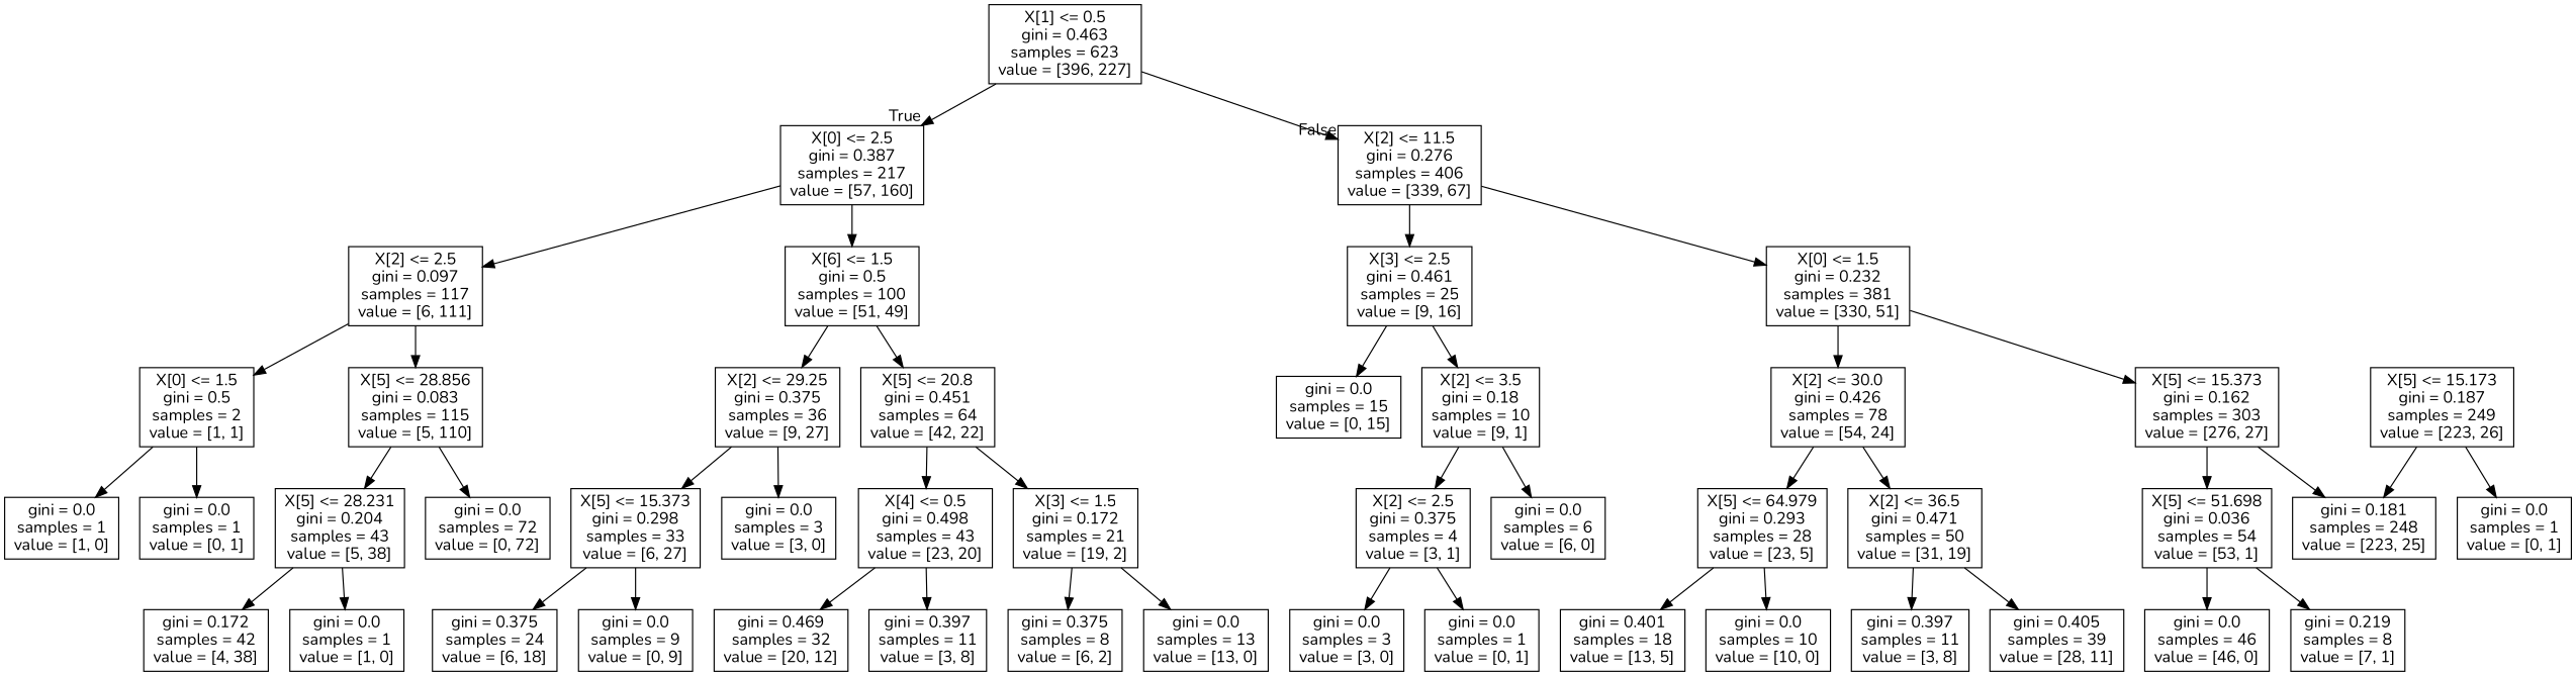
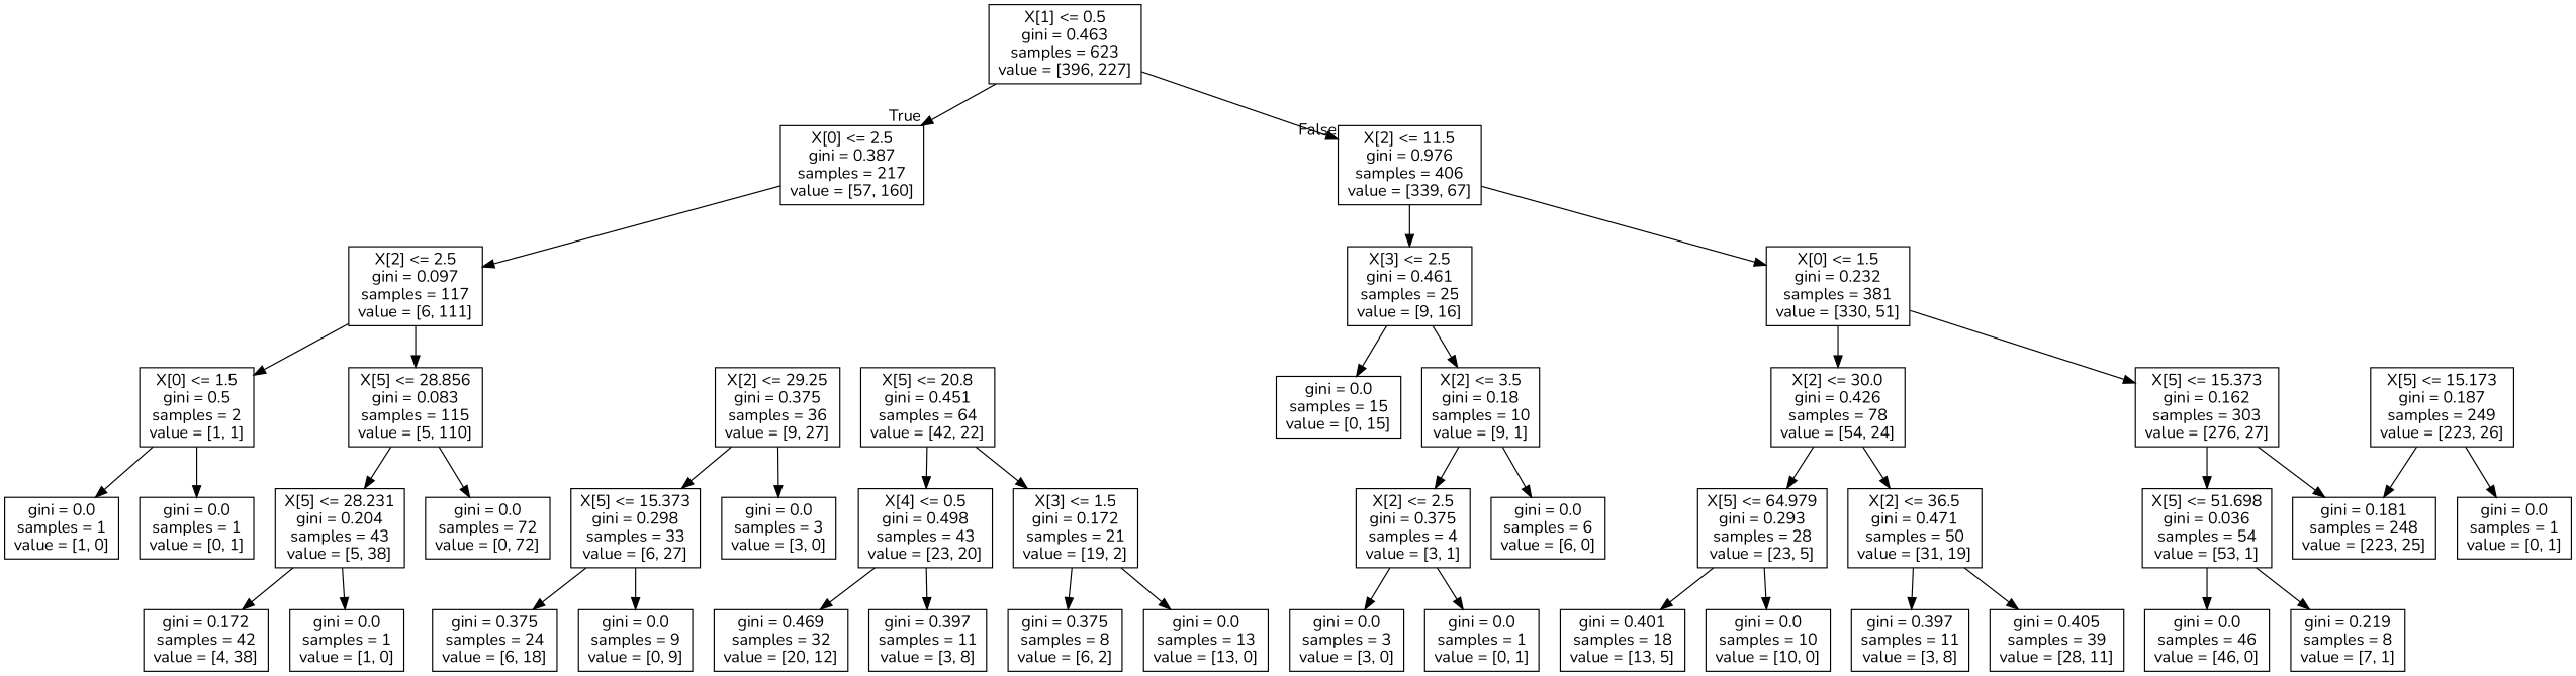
  digraph {
    fontname=Nunito
    node [fontname=Nunito shape=box]
    edge [fontname=Nunito]
    n1 [label="X[1] <= 0.5\ngini = 0.463\nsamples = 623\nvalue = [396, 227]"]
    n2 [label="X[0] <= 2.5\ngini = 0.387\nsamples = 217\nvalue = [57, 160]"]
-   n3 [label="X[2] <= 11.5\ngini = 0.276\nsamples = 406\nvalue = [339, 67]"]
+   n3 [label="X[2] <= 11.5\ngini = 0.976\nsamples = 406\nvalue = [339, 67]"]
    n4 [label="X[2] <= 2.5\ngini = 0.097\nsamples = 117\nvalue = [6, 111]"]
-   n5 [label="X[6] <= 1.5\ngini = 0.5\nsamples = 100\nvalue = [51, 49]"]
    n6 [label="X[3] <= 2.5\ngini = 0.461\nsamples = 25\nvalue = [9, 16]"]
    n7 [label="X[0] <= 1.5\ngini = 0.232\nsamples = 381\nvalue = [330, 51]"]
    n8 [label="X[0] <= 1.5\ngini = 0.5\nsamples = 2\nvalue = [1, 1]"]
    n9 [label="X[5] <= 28.856\ngini = 0.083\nsamples = 115\nvalue = [5, 110]"]
    n10 [label="X[2] <= 29.25\ngini = 0.375\nsamples = 36\nvalue = [9, 27]"]
    n11 [label="X[5] <= 20.8\ngini = 0.451\nsamples = 64\nvalue = [42, 22]"]
    n12 [label="gini = 0.0\nsamples = 1\nvalue = [1, 0]"]
    n13 [label="gini = 0.0\nsamples = 1\nvalue = [0, 1]"]
    n14 [label="X[5] <= 28.231\ngini = 0.204\nsamples = 43\nvalue = [5, 38]"]
    n15 [label="gini = 0.0\nsamples = 72\nvalue = [0, 72]"]
    n16 [label="gini = 0.172\nsamples = 42\nvalue = [4, 38]"]
    n17 [label="gini = 0.0\nsamples = 1\nvalue = [1, 0]"]
    n18 [label="X[5] <= 15.373\ngini = 0.298\nsamples = 33\nvalue = [6, 27]"]
    n19 [label="gini = 0.0\nsamples = 3\nvalue = [3, 0]"]
    n20 [label="X[4] <= 0.5\ngini = 0.498\nsamples = 43\nvalue = [23, 20]"]
    n21 [label="X[3] <= 1.5\ngini = 0.172\nsamples = 21\nvalue = [19, 2]"]
    n22 [label="gini = 0.375\nsamples = 24\nvalue = [6, 18]"]
    n23 [label="gini = 0.0\nsamples = 9\nvalue = [0, 9]"]
    n24 [label="gini = 0.469\nsamples = 32\nvalue = [20, 12]"]
    n25 [label="gini = 0.397\nsamples = 11\nvalue = [3, 8]"]
    n26 [label="gini = 0.375\nsamples = 8\nvalue = [6, 2]"]
    n27 [label="gini = 0.0\nsamples = 13\nvalue = [13, 0]"]
    n28 [label="gini = 0.0\nsamples = 15\nvalue = [0, 15]"]
    n29 [label="X[2] <= 3.5\ngini = 0.18\nsamples = 10\nvalue = [9, 1]"]
    n30 [label="X[2] <= 30.0\ngini = 0.426\nsamples = 78\nvalue = [54, 24]"]
    n31 [label="X[5] <= 15.373\ngini = 0.162\nsamples = 303\nvalue = [276, 27]"]
    n32 [label="X[2] <= 2.5\ngini = 0.375\nsamples = 4\nvalue = [3, 1]"]
    n33 [label="gini = 0.0\nsamples = 6\nvalue = [6, 0]"]
    n34 [label="gini = 0.0\nsamples = 3\nvalue = [3, 0]"]
    n35 [label="gini = 0.0\nsamples = 1\nvalue = [0, 1]"]
    n36 [label="X[5] <= 64.979\ngini = 0.293\nsamples = 28\nvalue = [23, 5]"]
    n37 [label="X[2] <= 36.5\ngini = 0.471\nsamples = 50\nvalue = [31, 19]"]
    n38 [label="X[5] <= 51.698\ngini = 0.036\nsamples = 54\nvalue = [53, 1]"]
    n39 [label="gini = 0.181\nsamples = 248\nvalue = [223, 25]"]
    n40 [label="gini = 0.401\nsamples = 18\nvalue = [13, 5]"]
    n41 [label="gini = 0.0\nsamples = 10\nvalue = [10, 0]"]
    n42 [label="gini = 0.397\nsamples = 11\nvalue = [3, 8]"]
    n43 [label="gini = 0.405\nsamples = 39\nvalue = [28, 11]"]
    n44 [label="X[5] <= 15.173\ngini = 0.187\nsamples = 249\nvalue = [223, 26]"]
    n45 [label="gini = 0.0\nsamples = 1\nvalue = [0, 1]"]
    n46 [label="gini = 0.0\nsamples = 46\nvalue = [46, 0]"]
    n47 [label="gini = 0.219\nsamples = 8\nvalue = [7, 1]"]
    n1 -> n2 [headlabel=True labelangle=45 labeldistance=2.5]
    n1 -> n3 [headlabel=False labelangle=-45 labeldistance=2.5]
    n2 -> n4
-   n2 -> n5
    n3 -> n6
    n3 -> n7
    n4 -> n8
    n4 -> n9
-   n5 -> n10
-   n5 -> n11
    n6 -> n28
    n6 -> n29
    n7 -> n30
    n7 -> n31
    n8 -> n12
    n8 -> n13
    n9 -> n14
    n9 -> n15
    n10 -> n18
    n10 -> n19
    n11 -> n20
    n11 -> n21
    n14 -> n16
    n14 -> n17
    n18 -> n22
    n18 -> n23
    n20 -> n24
    n20 -> n25
    n21 -> n26
    n21 -> n27
    n29 -> n32
    n29 -> n33
    n30 -> n36
    n30 -> n37
    n31 -> n38
    n31 -> n39
    n32 -> n34
    n32 -> n35
    n36 -> n40
    n36 -> n41
    n37 -> n42
    n37 -> n43
    n38 -> n46
    n38 -> n47
    n44 -> n39
    n44 -> n45
  }
